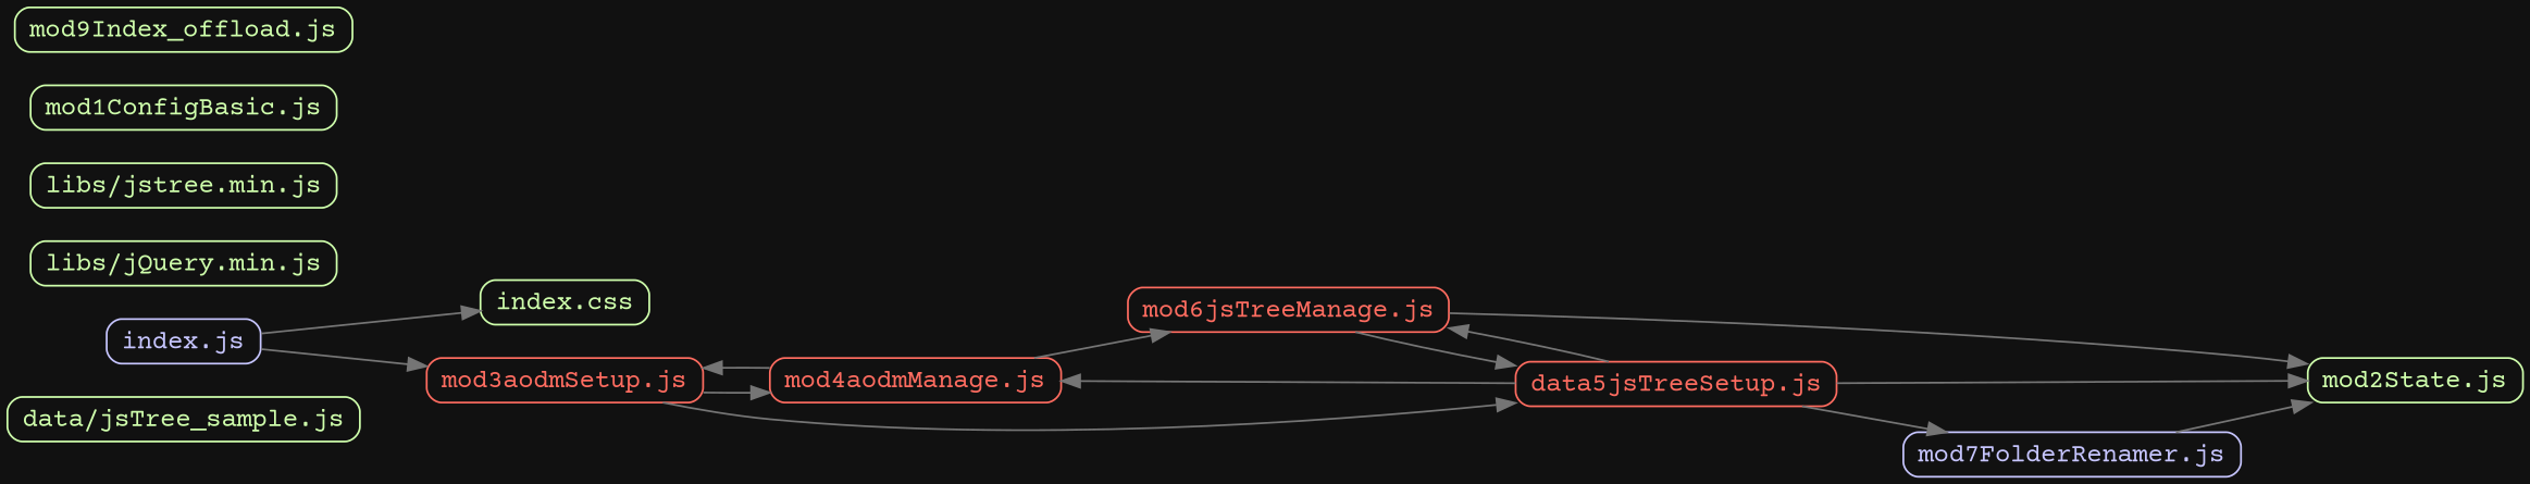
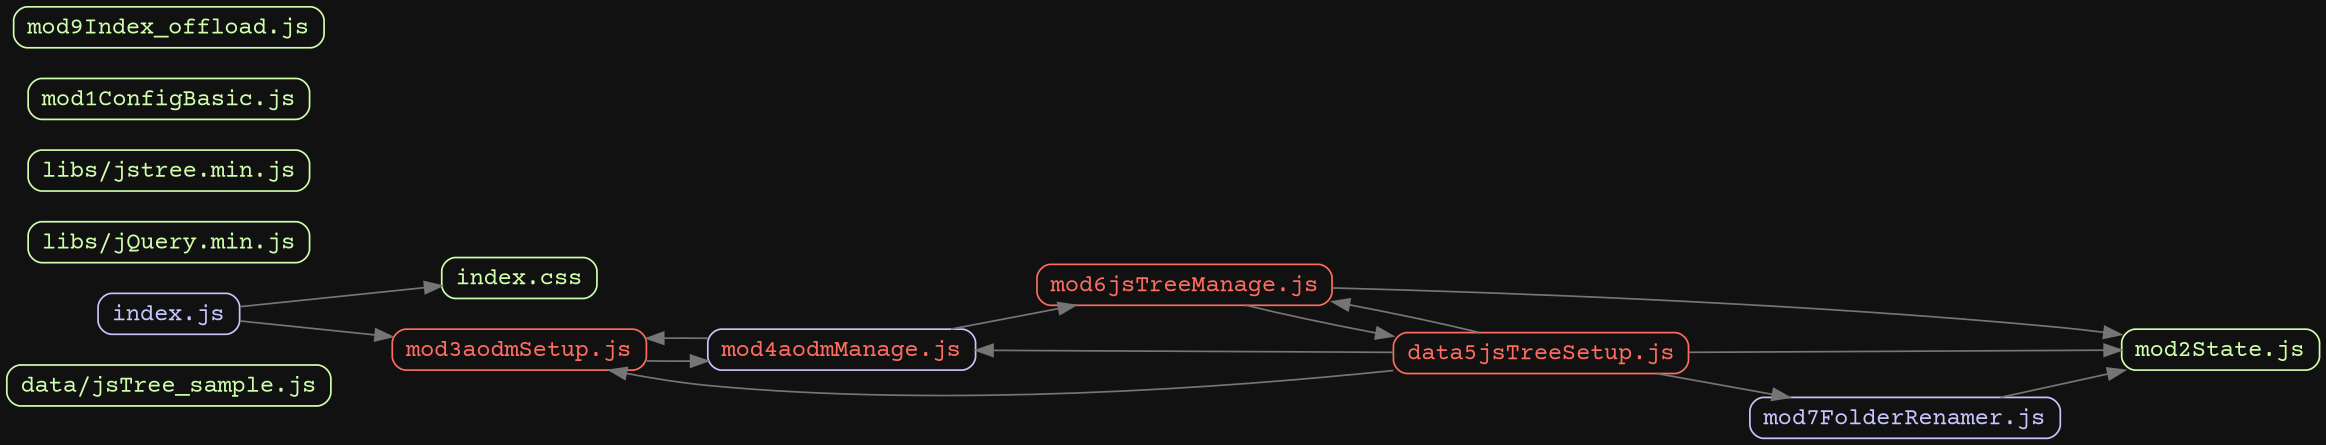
  digraph {
    bgcolor="#111111"
    fontname="Courier Prime"
    rankdir=LR
    node [color="#cfffac" fontcolor="#cfffac" fontname="Courier Prime" fontsize="14px" shape=box style=rounded]
    edge [color="#757575" fontname="Courier Prime"]
    "data/jsTree_sample.js" [height=0.32986 width=2.066]
    "index.css" [height=0.32986 width=1.0035]
    "index.js" [color="#c6c5fe" fontcolor="#c6c5fe" height=0.32986 width=0.85764]
    "mod3aodmSetup.js" [color="#ff6c60" fontcolor="#ff6c60" height=0.32986 width=1.8576]
-   "mod4aodmManage.js" [color="#ff6c60" fontcolor="#ff6c60" height=0.32986 width=2.0556]
+   "mod4aodmManage.js" [color="#c6c5fe" fontcolor="#ff6c60" height=0.32986 width=2.0556]
    n6 [color="#ff6c60" fontcolor="#ff6c60" height=0.32986 label="data5jsTreeSetup.js" width=1.8993]
    "mod6jsTreeManage.js" [color="#ff6c60" fontcolor="#ff6c60" height=0.32986 width=2.0972]
    "mod2State.js" [height=0.32986 width=1.3264]
    "mod7FolderRenamer.js" [color="#c6c5fe" fontcolor="#c6c5fe" height=0.32986 width=2.191]
    "libs/jQuery.min.js" [height=0.32986 width=1.6597]
    "libs/jstree.min.js" [height=0.32986 width=1.566]
    "mod1ConfigBasic.js" [height=0.32986 width=1.8889]
    "mod9Index_offload.js" [height=0.32986 width=2.0139]
    "index.js" -> "index.css"
    "index.js" -> "mod3aodmSetup.js"
    "mod3aodmSetup.js" -> "mod4aodmManage.js"
-   "mod3aodmSetup.js" -> n6
+   n6 -> "mod3aodmSetup.js"
    "mod4aodmManage.js" -> "mod3aodmSetup.js"
    "mod4aodmManage.js" -> "mod6jsTreeManage.js"
    n6 -> "mod4aodmManage.js"
    n6 -> "mod6jsTreeManage.js"
    n6 -> "mod2State.js"
    n6 -> "mod7FolderRenamer.js"
    "mod6jsTreeManage.js" -> n6
    "mod6jsTreeManage.js" -> "mod2State.js"
    "mod7FolderRenamer.js" -> "mod2State.js"
  }
